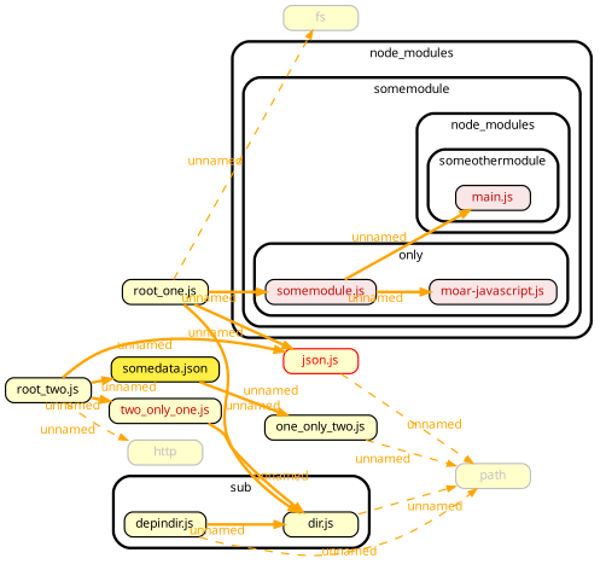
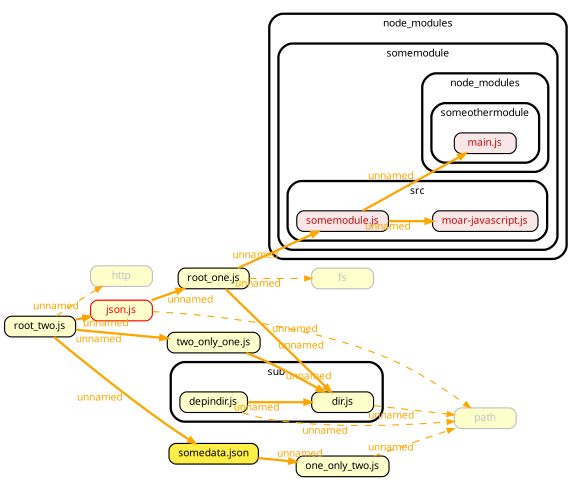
  strict digraph {
    compound=true
    fillcolor="#ffffff"
    fontname="Noto Sans"
    fontsize=9
    nodesep=0.16
    ordering=out
    rankdir=LR
    ranksep=0.18
    splines=true
    style="rounded,bold,filled"
    node [color=black fillcolor="#ffffcc" fontcolor=black fontname="Noto Sans" fontsize=9 shape=box style="rounded, filled"]
    edge [arrowhead=normal arrowsize=0.6 color=orange fontcolor=orange fontname="Noto Sans" fontsize=9 penwidth=2.0 xlabel=unnamed]
    n1 [fillcolor="#c40b0a1a" fontcolor="#c40b0a" height=0.2 label="moar-javascript.js"]
    n2 [fillcolor="#c40b0a1a" fontcolor="#c40b0a" height=0.2 label="somemodule.js"]
    n3 [fillcolor="#c40b0a1a" fontcolor="#c40b0a" height=0.2 label="main.js"]
    n4 [height=0.2 label="dir.js"]
    n5 [height=0.2 label="depindir.js"]
    n6 [color=grey fontcolor=grey height=0.2 label=path]
    n7 [color=grey fontcolor=grey height=0.2 label=fs]
    n8 [color=grey fontcolor=grey height=0.2 label=http]
    n9 [height=0.2 label="one_only_two.js"]
    n10 [height=0.2 label="root_one.js"]
    n11 [color=red fontcolor=red height=0.2 label="json.js"]
    n12 [height=0.2 label="root_two.js"]
    n13 [fillcolor="#ffee44" height=0.2 label="somedata.json"]
-   n14 [fontcolor="#c40b0a" height=0.2 label="two_only_one.js"]
+   n14 [height=0.2 label="two_only_one.js"]
    subgraph cluster_1 {
      label=node_modules
      subgraph cluster_2 {
        label=somemodule
        subgraph cluster_3 {
-         label=only
+         label=src
          n1
          n2
        }
        subgraph cluster_4 {
          label=node_modules
          subgraph cluster_5 {
            label=someothermodule
            n3
          }
        }
      }
    }
    subgraph cluster_6 {
      label=sub
      n4
      n5
    }
    n2 -> n1
    n2 -> n3
    n4 -> n6 [penwidth=1.0 style=dashed]
    n5 -> n4
    n5 -> n6 [penwidth=1.0 style=dashed]
    n9 -> n6 [penwidth=1.0 style=dashed]
    n10 -> n2
    n10 -> n4
    n10 -> n7 [penwidth=1.0 style=dashed]
-   n10 -> n11
+   n11 -> n10
    n11 -> n6 [penwidth=1.0 style=dashed]
    n12 -> n8 [penwidth=1.0 style=dashed]
    n12 -> n11
    n12 -> n13
    n12 -> n14
    n13 -> n9
    n14 -> n4
  }
